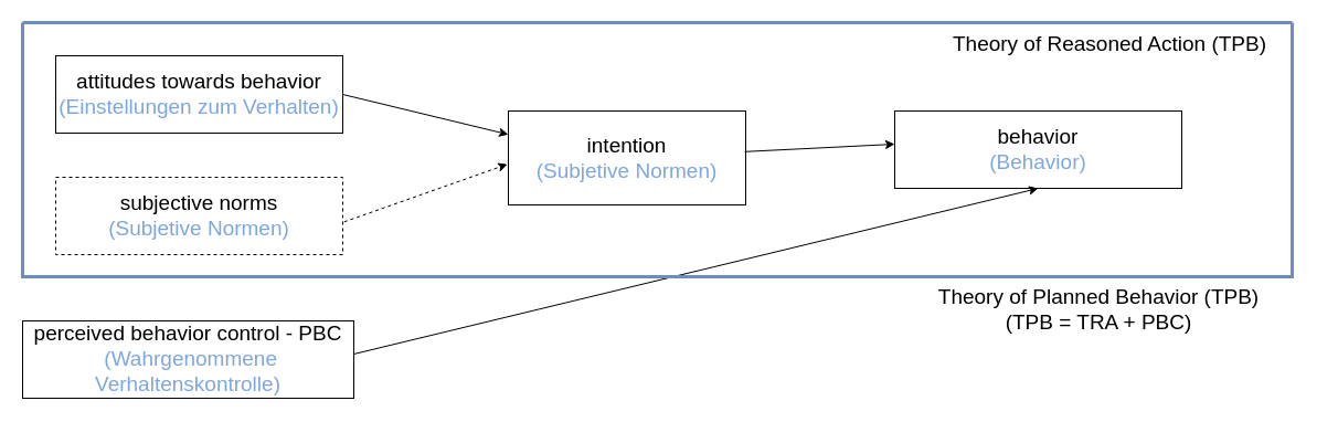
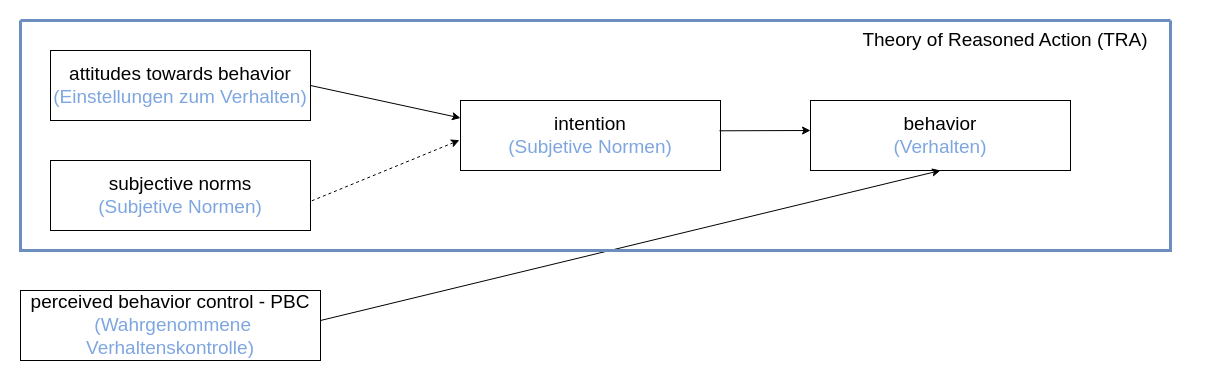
  <mxCell id="0" />
  <mxCell id="1" parent="0" />
  <mxCell id="2" value="&lt;div&gt;&lt;font style=&quot;font-size: 19px;&quot;&gt;attitudes towards behavior&lt;/font&gt;&lt;/div&gt;&lt;div&gt;&lt;span style=&quot;color: rgb(126, 166, 224);&quot;&gt;&lt;font style=&quot;font-size: 19px;&quot;&gt;(Einstellungen zum Verhalten)&lt;/font&gt;&lt;/span&gt;&lt;br&gt;&lt;/div&gt;" style="rounded=0;whiteSpace=wrap;html=1;" vertex="1" parent="1"><mxGeometry x="50" y="50" width="260" height="70" as="geometry" /></mxCell>
- <mxCell id="3" value="&lt;div&gt;&lt;font style=&quot;font-size: 19px;&quot;&gt;subjective norms&lt;/font&gt;&lt;/div&gt;&lt;div&gt;&lt;font style=&quot;font-size: 19px;&quot;&gt;&lt;span style=&quot;color: rgb(126, 166, 224);&quot;&gt;(Subjetive Normen&lt;/span&gt;&lt;span style=&quot;color: rgb(126, 166, 224);&quot;&gt;)&lt;/span&gt;&lt;/font&gt;&lt;/div&gt;" style="rounded=0;whiteSpace=wrap;html=1;dashed=1;" vertex="1" parent="1"><mxGeometry x="50" y="160" width="260" height="70" as="geometry" /></mxCell>
+ <mxCell id="3" value="&lt;div&gt;&lt;font style=&quot;font-size: 19px;&quot;&gt;subjective norms&lt;/font&gt;&lt;/div&gt;&lt;div&gt;&lt;font style=&quot;font-size: 19px;&quot;&gt;&lt;span style=&quot;color: rgb(126, 166, 224);&quot;&gt;(Subjetive Normen&lt;/span&gt;&lt;span style=&quot;color: rgb(126, 166, 224);&quot;&gt;)&lt;/span&gt;&lt;/font&gt;&lt;/div&gt;" style="rounded=0;whiteSpace=wrap;html=1;" vertex="1" parent="1"><mxGeometry x="50" y="160" width="260" height="70" as="geometry" /></mxCell>
  <mxCell id="4" value="&lt;div&gt;&lt;span style=&quot;color: rgb(0, 0, 0);&quot;&gt;&lt;font style=&quot;font-size: 19px;&quot;&gt;perceived behavior control - PBC&lt;/font&gt;&lt;/span&gt;&lt;/div&gt;&lt;div&gt;&lt;font style=&quot;font-size: 19px;&quot;&gt;&lt;span style=&quot;color: rgb(126, 166, 224);&quot;&gt;&amp;nbsp;&lt;/span&gt;&lt;span style=&quot;color: rgb(126, 166, 224);&quot;&gt;(Wahrgenommene Verhaltenskontrolle&lt;/span&gt;&lt;span style=&quot;color: rgb(126, 166, 224);&quot;&gt;)&lt;/span&gt;&lt;/font&gt;&lt;br&gt;&lt;/div&gt;" style="rounded=0;whiteSpace=wrap;html=1;" vertex="1" parent="1"><mxGeometry x="20" y="290" width="300" height="70" as="geometry" /></mxCell>
- <mxCell id="5" value="&lt;div&gt;&lt;font style=&quot;font-size: 19px;&quot;&gt;intention&lt;/font&gt;&lt;/div&gt;&lt;div&gt;&lt;font style=&quot;font-size: 19px;&quot;&gt;&lt;span style=&quot;color: rgb(126, 166, 224);&quot;&gt;(Subjetive Normen&lt;/span&gt;&lt;span style=&quot;color: rgb(126, 166, 224);&quot;&gt;)&lt;/span&gt;&lt;/font&gt;&lt;br&gt;&lt;/div&gt;" style="rounded=0;whiteSpace=wrap;html=1;" vertex="1" parent="1"><mxGeometry x="460" y="100" width="215" height="85" as="geometry" /></mxCell>
- <mxCell id="6" value="&lt;div&gt;&lt;span style=&quot;color: rgb(0, 0, 0);&quot;&gt;&lt;font style=&quot;font-size: 19px;&quot;&gt;behavior&lt;/font&gt;&lt;/span&gt;&lt;/div&gt;&lt;div&gt;&lt;font style=&quot;font-size: 19px;&quot;&gt;&lt;span style=&quot;color: rgb(126, 166, 224);&quot;&gt;(Behavior&lt;/span&gt;&lt;span style=&quot;color: rgb(126, 166, 224);&quot;&gt;)&lt;/span&gt;&lt;/font&gt;&lt;br&gt;&lt;/div&gt;" style="rounded=0;whiteSpace=wrap;html=1;" vertex="1" parent="1"><mxGeometry x="810" y="100" width="260" height="70" as="geometry" /></mxCell>
+ <mxCell id="5" value="&lt;div&gt;&lt;font style=&quot;font-size: 19px;&quot;&gt;intention&lt;/font&gt;&lt;/div&gt;&lt;div&gt;&lt;font style=&quot;font-size: 19px;&quot;&gt;&lt;span style=&quot;color: rgb(126, 166, 224);&quot;&gt;(Subjetive Normen&lt;/span&gt;&lt;span style=&quot;color: rgb(126, 166, 224);&quot;&gt;)&lt;/span&gt;&lt;/font&gt;&lt;br&gt;&lt;/div&gt;" style="rounded=0;whiteSpace=wrap;html=1;" vertex="1" parent="1"><mxGeometry x="460" y="100" width="260" height="70" as="geometry" /></mxCell>
+ <mxCell id="6" value="&lt;div&gt;&lt;span style=&quot;color: rgb(0, 0, 0);&quot;&gt;&lt;font style=&quot;font-size: 19px;&quot;&gt;behavior&lt;/font&gt;&lt;/span&gt;&lt;/div&gt;&lt;div&gt;&lt;font style=&quot;font-size: 19px;&quot;&gt;&lt;span style=&quot;color: rgb(126, 166, 224);&quot;&gt;(Verhalten&lt;/span&gt;&lt;span style=&quot;color: rgb(126, 166, 224);&quot;&gt;)&lt;/span&gt;&lt;/font&gt;&lt;br&gt;&lt;/div&gt;" style="rounded=0;whiteSpace=wrap;html=1;" vertex="1" parent="1"><mxGeometry x="810" y="100" width="260" height="70" as="geometry" /></mxCell>
  <mxCell id="7" value="" style="endArrow=classic;html=1;rounded=0;exitX=1;exitY=0.5;exitDx=0;exitDy=0;entryX=0;entryY=0.25;entryDx=0;entryDy=0;" edge="1" parent="1" source="2" target="5"><mxGeometry width="50" height="50" relative="1" as="geometry"><mxPoint x="300" y="150" as="sourcePoint" /><mxPoint x="350" y="100" as="targetPoint" /></mxGeometry></mxCell>
  <mxCell id="8" value="" style="endArrow=classic;html=1;rounded=0;exitX=1.005;exitY=0.576;exitDx=0;exitDy=0;exitPerimeter=0;entryX=-0.004;entryY=0.567;entryDx=0;entryDy=0;entryPerimeter=0;dashed=1;" edge="1" parent="1" source="3" target="5"><mxGeometry width="50" height="50" relative="1" as="geometry"><mxPoint x="300" y="220" as="sourcePoint" /><mxPoint x="350" y="170" as="targetPoint" /></mxGeometry></mxCell>
  <mxCell id="9" value="" style="endArrow=classic;html=1;rounded=0;entryX=0.5;entryY=1;entryDx=0;entryDy=0;" edge="1" parent="1" target="6"><mxGeometry width="50" height="50" relative="1" as="geometry"><mxPoint x="320" y="320" as="sourcePoint" /><mxPoint x="600" y="180" as="targetPoint" /></mxGeometry></mxCell>
  <mxCell id="10" value="" style="endArrow=classic;html=1;rounded=0;exitX=0.996;exitY=0.433;exitDx=0;exitDy=0;exitPerimeter=0;" edge="1" parent="1" source="5"><mxGeometry width="50" height="50" relative="1" as="geometry"><mxPoint x="900" y="150" as="sourcePoint" /><mxPoint x="810" y="130" as="targetPoint" /></mxGeometry></mxCell>
  <mxCell id="11" value="" style="swimlane;startSize=0;fillColor=#dae8fc;strokeColor=#6C8EBF;strokeWidth=3;" vertex="1" parent="1"><mxGeometry x="20" y="20" width="1150" height="230" as="geometry"><mxRectangle x="280" y="490" width="50" height="40" as="alternateBounds" /></mxGeometry></mxCell>
- <mxCell id="12" value="&lt;font style=&quot;font-size: 19px;&quot;&gt;Theory of Reasoned Action (TPB)&lt;/font&gt;" style="text;html=1;align=center;verticalAlign=middle;whiteSpace=wrap;rounded=0;" vertex="1" parent="11"><mxGeometry x="800" y="10" width="370" height="20" as="geometry" /></mxCell>
- <mxCell id="13" value="&lt;font style=&quot;font-size: 19px;&quot;&gt;Theory of Planned Behavior (TPB)&lt;/font&gt;&lt;div&gt;&lt;font style=&quot;font-size: 19px;&quot;&gt;(TPB = TRA + PBC)&lt;/font&gt;&lt;/div&gt;" style="text;html=1;align=center;verticalAlign=middle;whiteSpace=wrap;rounded=0;" vertex="1" parent="1"><mxGeometry x="810" y="270" width="370" height="20" as="geometry" /></mxCell>
+ <mxCell id="12" value="&lt;font style=&quot;font-size: 19px;&quot;&gt;Theory of Reasoned Action (TRA)&lt;/font&gt;" style="text;html=1;align=center;verticalAlign=middle;whiteSpace=wrap;rounded=0;" vertex="1" parent="11"><mxGeometry x="800" y="10" width="370" height="20" as="geometry" /></mxCell>
